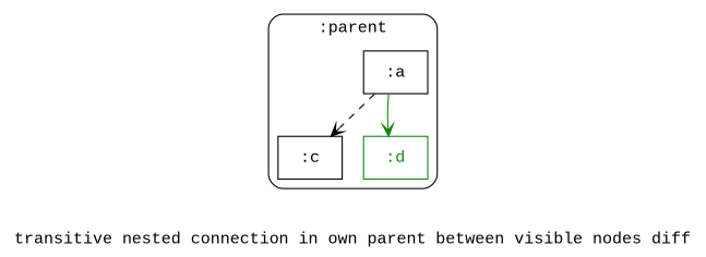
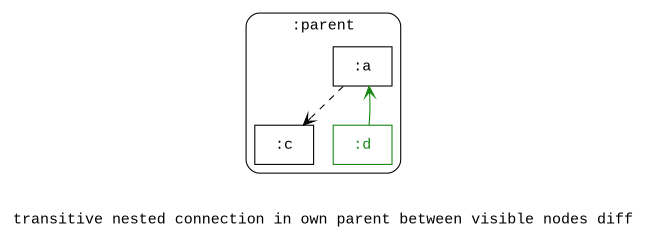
  digraph {
    bgcolor="#ffffff"
    fontcolor="#000000"
    fontname="Courier New"
    label="transitive nested connection in own parent between visible nodes diff"
    node [color="#000000" fontcolor="#000000" fontname="Courier New" shape=rectangle]
    edge [arrowhead=vee]
    n1 [label=":a"]
    n2 [label=":c"]
    n3 [color="#158510" fontcolor="#158510" label=":d"]
    subgraph cluster_1 {
      color="#000000"
      label=":parent"
      style=rounded
      n1
      n2
      n3
    }
    n1 -> n2 [color="#000000" style=dashed]
-   n1 -> n3 [color="#158510"]
+   n3 -> n1 [color="#158510"]
  }
